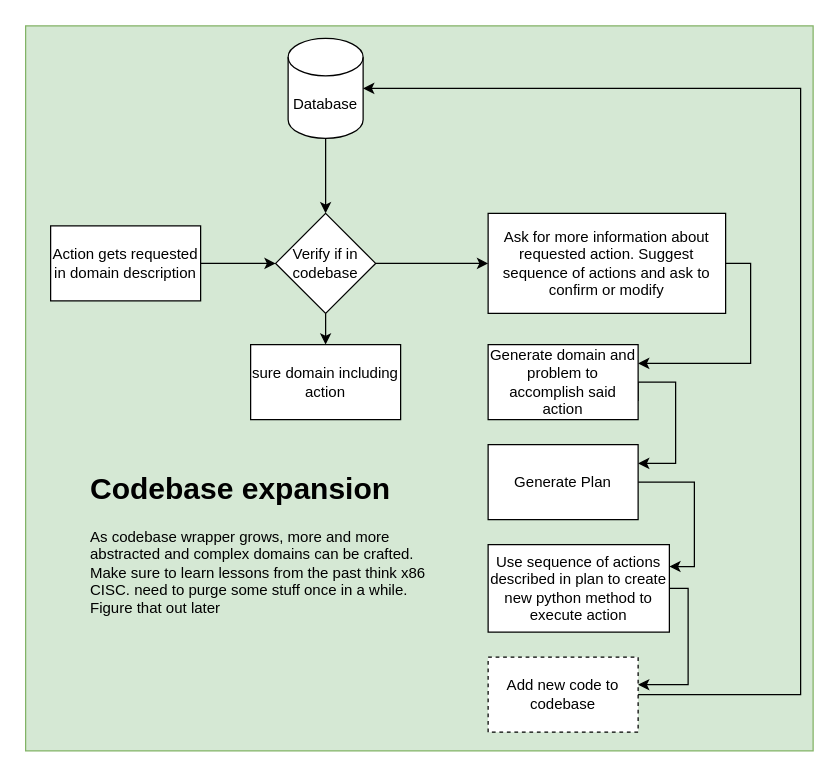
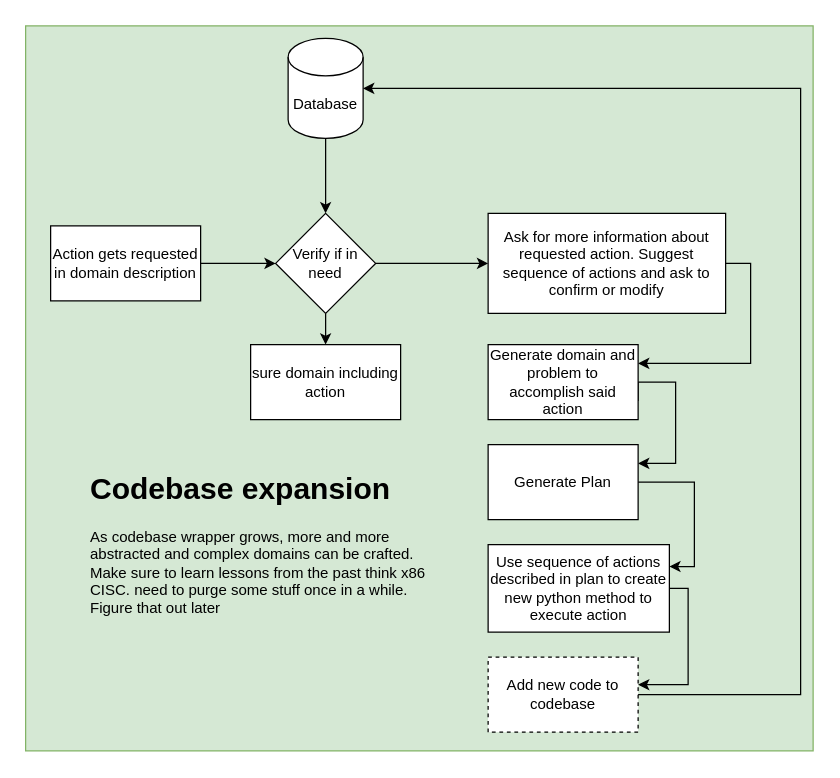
  <mxCell id="0" />
  <mxCell id="1" parent="0" />
  <mxCell id="2" value="" style="rounded=0;whiteSpace=wrap;html=1;fillColor=#d5e8d4;strokeColor=#82b366;" vertex="1" parent="1"><mxGeometry x="20" y="20" width="630" height="580" as="geometry" /></mxCell>
  <mxCell id="3" style="edgeStyle=orthogonalEdgeStyle;rounded=0;orthogonalLoop=1;jettySize=auto;html=1;entryX=0;entryY=0.5;entryDx=0;entryDy=0;" edge="1" parent="1" source="5" target="12"><mxGeometry relative="1" as="geometry" /></mxCell>
  <mxCell id="4" style="edgeStyle=orthogonalEdgeStyle;rounded=0;orthogonalLoop=1;jettySize=auto;html=1;entryX=0.5;entryY=0;entryDx=0;entryDy=0;" edge="1" parent="1" source="5" target="10"><mxGeometry relative="1" as="geometry" /></mxCell>
- <mxCell id="5" value="Verify if in codebase" style="rhombus;whiteSpace=wrap;html=1;" vertex="1" parent="1"><mxGeometry x="220" y="170" width="80" height="80" as="geometry" /></mxCell>
+ <mxCell id="5" value="Verify if in need" style="rhombus;whiteSpace=wrap;html=1;" vertex="1" parent="1"><mxGeometry x="220" y="170" width="80" height="80" as="geometry" /></mxCell>
  <mxCell id="6" style="edgeStyle=orthogonalEdgeStyle;rounded=0;orthogonalLoop=1;jettySize=auto;html=1;entryX=0;entryY=0.5;entryDx=0;entryDy=0;" edge="1" parent="1" source="7" target="5"><mxGeometry relative="1" as="geometry" /></mxCell>
  <mxCell id="7" value="Action gets requested in domain description" style="rounded=0;whiteSpace=wrap;html=1;" vertex="1" parent="1"><mxGeometry x="40" y="180" width="120" height="60" as="geometry" /></mxCell>
  <mxCell id="8" style="edgeStyle=orthogonalEdgeStyle;rounded=0;orthogonalLoop=1;jettySize=auto;html=1;entryX=0.5;entryY=0;entryDx=0;entryDy=0;" edge="1" parent="1" source="9" target="5"><mxGeometry relative="1" as="geometry" /></mxCell>
  <mxCell id="9" value="Database" style="shape=cylinder3;whiteSpace=wrap;html=1;boundedLbl=1;backgroundOutline=1;size=15;" vertex="1" parent="1"><mxGeometry x="230" y="30" width="60" height="80" as="geometry" /></mxCell>
  <mxCell id="10" value="sure domain including action" style="rounded=0;whiteSpace=wrap;html=1;" vertex="1" parent="1"><mxGeometry x="200" y="275" width="120" height="60" as="geometry" /></mxCell>
  <mxCell id="11" style="edgeStyle=orthogonalEdgeStyle;rounded=0;orthogonalLoop=1;jettySize=auto;html=1;entryX=1;entryY=0.25;entryDx=0;entryDy=0;" edge="1" parent="1" source="12" target="14"><mxGeometry relative="1" as="geometry"><Array as="points"><mxPoint x="600" y="210" /><mxPoint x="600" y="290" /></Array></mxGeometry></mxCell>
  <mxCell id="12" value="Ask for more information about requested action. Suggest sequence of actions and ask to confirm or modify" style="rounded=0;whiteSpace=wrap;html=1;align=center;" vertex="1" parent="1"><mxGeometry x="390" y="170" width="190" height="80" as="geometry" /></mxCell>
  <mxCell id="13" style="edgeStyle=orthogonalEdgeStyle;rounded=0;orthogonalLoop=1;jettySize=auto;html=1;entryX=1;entryY=0.25;entryDx=0;entryDy=0;exitX=1;exitY=0.75;exitDx=0;exitDy=0;" edge="1" parent="1" source="14" target="16"><mxGeometry relative="1" as="geometry"><Array as="points"><mxPoint x="510" y="305" /><mxPoint x="540" y="305" /><mxPoint x="540" y="370" /></Array></mxGeometry></mxCell>
  <mxCell id="14" value="Generate domain and problem to accomplish said action" style="rounded=0;whiteSpace=wrap;html=1;" vertex="1" parent="1"><mxGeometry x="390" y="275" width="120" height="60" as="geometry" /></mxCell>
  <mxCell id="15" style="edgeStyle=orthogonalEdgeStyle;rounded=0;orthogonalLoop=1;jettySize=auto;html=1;entryX=1;entryY=0.25;entryDx=0;entryDy=0;" edge="1" parent="1" source="16" target="17"><mxGeometry relative="1" as="geometry"><Array as="points"><mxPoint x="555" y="385" /><mxPoint x="555" y="453" /></Array></mxGeometry></mxCell>
  <mxCell id="16" value="Generate Plan" style="rounded=0;whiteSpace=wrap;html=1;" vertex="1" parent="1"><mxGeometry x="390" y="355" width="120" height="60" as="geometry" /></mxCell>
  <mxCell id="17" value="Use sequence of actions described in plan to create new python method to execute action" style="rounded=0;whiteSpace=wrap;html=1;" vertex="1" parent="1"><mxGeometry x="390" y="435" width="145" height="70" as="geometry" /></mxCell>
  <mxCell id="18" value="Add new code to codebase" style="rounded=0;whiteSpace=wrap;html=1;dashed=1;" vertex="1" parent="1"><mxGeometry x="390" y="525" width="120" height="60" as="geometry" /></mxCell>
  <mxCell id="19" style="edgeStyle=orthogonalEdgeStyle;rounded=0;orthogonalLoop=1;jettySize=auto;html=1;entryX=1;entryY=0.367;entryDx=0;entryDy=0;entryPerimeter=0;" edge="1" parent="1" source="17" target="18"><mxGeometry relative="1" as="geometry"><Array as="points"><mxPoint x="550" y="470" /><mxPoint x="550" y="547" /></Array></mxGeometry></mxCell>
  <mxCell id="20" style="edgeStyle=orthogonalEdgeStyle;rounded=0;orthogonalLoop=1;jettySize=auto;html=1;entryX=1;entryY=0.5;entryDx=0;entryDy=0;entryPerimeter=0;" edge="1" parent="1" source="18" target="9"><mxGeometry relative="1" as="geometry"><Array as="points"><mxPoint x="640" y="555" /><mxPoint x="640" y="70" /></Array></mxGeometry></mxCell>
  <mxCell id="21" value="&lt;h1 style=&quot;margin-top: 0px;&quot;&gt;&lt;span style=&quot;background-color: initial;&quot;&gt;Codebase expansion&lt;/span&gt;&lt;br&gt;&lt;/h1&gt;&lt;div&gt;&lt;span style=&quot;background-color: initial;&quot;&gt;As codebase wrapper grows, more and more abstracted and complex domains can be crafted. Make sure to learn lessons from the past think x86 CISC. need to purge some stuff once in a while. Figure that out later&lt;/span&gt;&lt;/div&gt;" style="text;html=1;whiteSpace=wrap;overflow=hidden;rounded=0;" vertex="1" parent="1"><mxGeometry x="70" y="370" width="280" height="135" as="geometry" /></mxCell>
